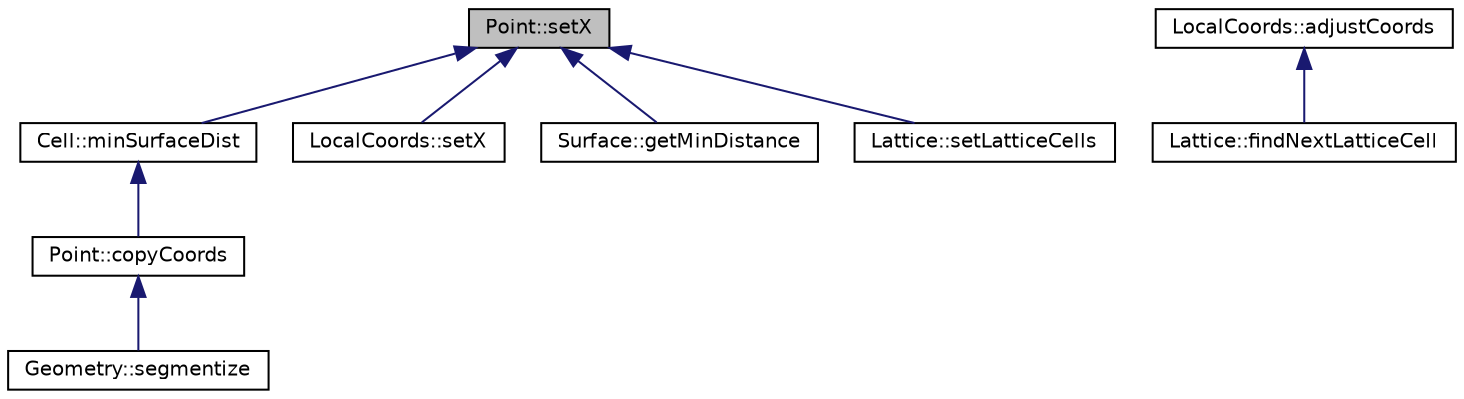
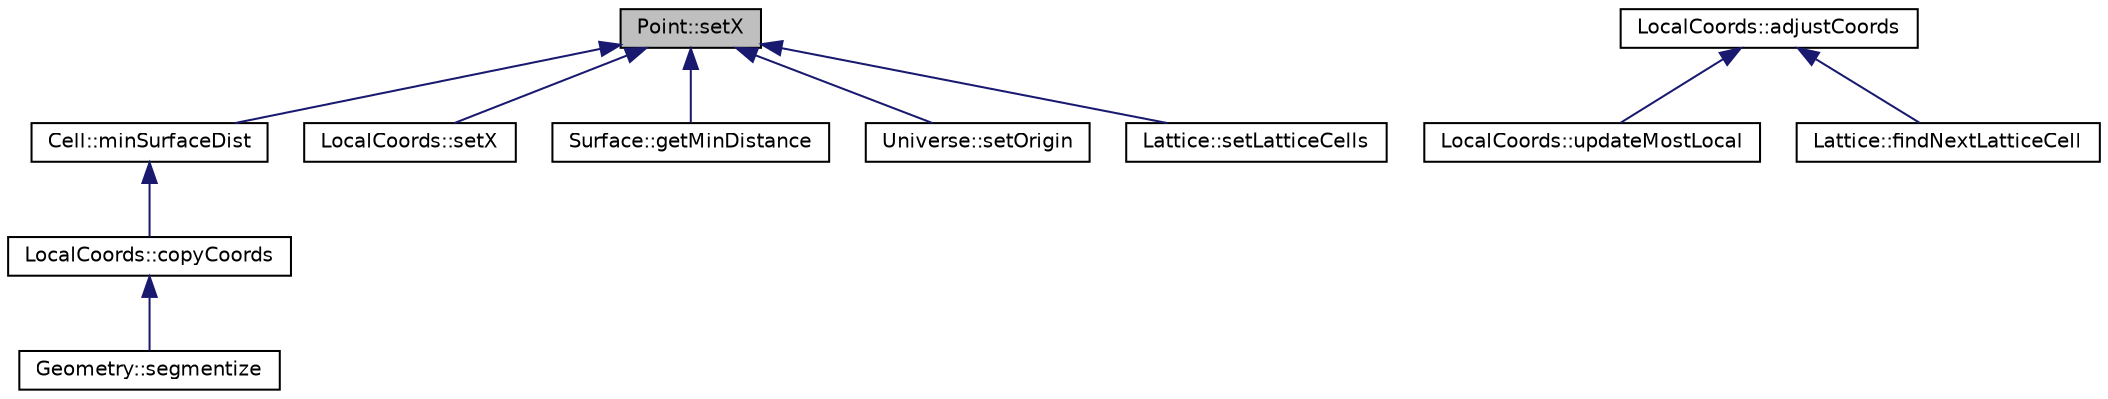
  digraph {
    rankdir=TB
    node [color=black fillcolor=white fontname=Helvetica fontsize=10 shape=record style=filled]
    edge [color=midnightblue dir=back fontname=Helvetica fontsize=10 labelfontname=Helvetica labelfontsize=10 style=solid]
    n1 [fillcolor=grey75 fontcolor=black height=0.2 label="Point::setX" width=0.4]
    n2 [height=0.2 label="Cell::minSurfaceDist" width=0.4]
    n3 [height=0.2 label="LocalCoords::setX" width=0.4]
    n4 [height=0.2 label="Surface::getMinDistance" width=0.4]
+   n5 [height=0.2 label="Universe::setOrigin" width=0.4]
    n6 [height=0.2 label="Lattice::setLatticeCells" width=0.4]
-   n7 [height=0.2 label="Point::copyCoords" width=0.4]
+   n7 [height=0.2 label="LocalCoords::copyCoords" width=0.4]
    n8 [height=0.2 label="LocalCoords::adjustCoords" width=0.4]
+   n9 [height=0.2 label="LocalCoords::updateMostLocal" width=0.4]
    n10 [height=0.2 label="Lattice::findNextLatticeCell" width=0.4]
    n11 [height=0.2 label="Geometry::segmentize" width=0.4]
    n1 -> n2
    n1 -> n3
    n1 -> n4
+   n1 -> n5
    n1 -> n6
    n2 -> n7
    n7 -> n11
+   n8 -> n9
    n8 -> n10
  }
